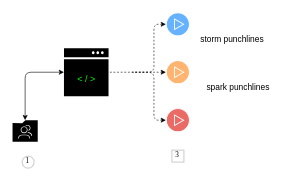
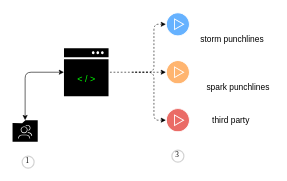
  <mxCell id="0" />
  <mxCell id="1" parent="0" />
  <mxCell id="2" value="" style="group" parent="1" vertex="1" connectable="0"><mxGeometry x="103" y="80" width="88.79" height="80" as="geometry" /></mxCell>
  <mxCell id="3" value="" style="pointerEvents=1;shadow=0;dashed=0;html=1;strokeColor=none;fillColor=#000000;labelPosition=center;verticalLabelPosition=bottom;verticalAlign=top;align=center;outlineConnect=0;shape=mxgraph.veeam2.interface_console;" parent="2" vertex="1"><mxGeometry x="2.791" width="74.419" height="80" as="geometry" /></mxCell>
  <mxCell id="4" value="&lt;font color=&quot;#00ff00&quot; style=&quot;font-size: 15px&quot;&gt;&amp;lt; / &amp;gt;&lt;/font&gt;" style="text;html=1;strokeColor=none;fillColor=none;align=center;verticalAlign=middle;whiteSpace=wrap;rounded=0;" parent="2" vertex="1"><mxGeometry x="18.5" y="40" width="43" height="20" as="geometry" /></mxCell>
  <mxCell id="5" value="1" style="ellipse;whiteSpace=wrap;html=1;aspect=fixed;strokeWidth=2;fontFamily=Tahoma;spacingBottom=4;spacingRight=2;strokeColor=#d3d3d3;fillColor=none;" parent="1" vertex="1"><mxGeometry x="36" y="260" width="20" height="20" as="geometry" /></mxCell>
  <mxCell id="6" value="" style="pointerEvents=1;shadow=0;dashed=0;html=1;strokeColor=none;fillColor=#000000;labelPosition=center;verticalLabelPosition=bottom;verticalAlign=top;align=center;outlineConnect=0;shape=mxgraph.veeam2.shared_folder;aspect=fixed;" parent="1" vertex="1"><mxGeometry x="20" y="200" width="42" height="36.04" as="geometry" /></mxCell>
  <mxCell id="7" value="" style="edgeStyle=orthogonalEdgeStyle;rounded=1;orthogonalLoop=1;jettySize=auto;html=1;startArrow=classic;startFill=1;" parent="1" source="3" target="6" edge="1"><mxGeometry relative="1" as="geometry"><mxPoint x="110" y="130" as="sourcePoint" /><mxPoint x="190.209" y="130" as="targetPoint" /><Array as="points"><mxPoint x="41" y="120" /></Array></mxGeometry></mxCell>
- <mxCell id="8" value="3" style="whiteSpace=wrap;html=1;aspect=fixed;strokeWidth=2;fontFamily=Tahoma;spacingBottom=4;spacingRight=2;strokeColor=#d3d3d3;fillColor=none;rounded=0;" parent="1" vertex="1"><mxGeometry x="285.89" y="250" width="20" height="20" as="geometry" /></mxCell>
+ <mxCell id="8" value="3" style="ellipse;whiteSpace=wrap;html=1;aspect=fixed;strokeWidth=2;fontFamily=Tahoma;spacingBottom=4;spacingRight=2;strokeColor=#d3d3d3;fillColor=none;" parent="1" vertex="1"><mxGeometry x="285.89" y="250" width="20" height="20" as="geometry" /></mxCell>
  <mxCell id="9" value="" style="pointerEvents=1;shadow=0;dashed=0;html=1;strokeColor=#b46504;fillColor=#FFB570;labelPosition=center;verticalLabelPosition=bottom;verticalAlign=top;align=center;outlineConnect=0;shape=mxgraph.veeam2.running_playing;aspect=fixed;" parent="1" vertex="1"><mxGeometry x="275.89" y="100" width="40" height="40" as="geometry" /></mxCell>
  <mxCell id="10" value="" style="pointerEvents=1;shadow=0;dashed=0;html=1;strokeColor=#b46504;fillColor=#66B2FF;labelPosition=center;verticalLabelPosition=bottom;verticalAlign=top;align=center;outlineConnect=0;shape=mxgraph.veeam2.running_playing;aspect=fixed;" parent="1" vertex="1"><mxGeometry x="275.89" y="20" width="40" height="40" as="geometry" /></mxCell>
  <mxCell id="11" value="" style="pointerEvents=1;shadow=0;dashed=0;html=1;strokeColor=#b46504;fillColor=#EA6B66;labelPosition=center;verticalLabelPosition=bottom;verticalAlign=top;align=center;outlineConnect=0;shape=mxgraph.veeam2.running_playing;aspect=fixed;" parent="1" vertex="1"><mxGeometry x="275.89" y="180" width="40" height="40" as="geometry" /></mxCell>
  <mxCell id="12" value="&lt;font style=&quot;font-size: 14px&quot;&gt;spark punchlines&lt;/font&gt;" style="text;html=1;resizable=0;autosize=1;align=center;verticalAlign=middle;points=[];fillColor=none;strokeColor=none;rounded=0;" parent="1" vertex="1"><mxGeometry x="335.89" y="135" width="120" height="20" as="geometry" /></mxCell>
+ <mxCell id="13" value="&lt;font style=&quot;font-size: 14px&quot;&gt;third party&amp;nbsp;&lt;/font&gt;" style="text;html=1;resizable=0;autosize=1;align=center;verticalAlign=middle;points=[];fillColor=none;strokeColor=none;rounded=0;" parent="1" vertex="1"><mxGeometry x="345.89" y="190" width="80" height="20" as="geometry" /></mxCell>
  <mxCell id="14" value="&lt;font style=&quot;font-size: 14px&quot;&gt;storm punchlines&lt;/font&gt;" style="text;html=1;resizable=0;autosize=1;align=center;verticalAlign=middle;points=[];fillColor=none;strokeColor=none;rounded=0;" parent="1" vertex="1"><mxGeometry x="325.89" y="55" width="120" height="20" as="geometry" /></mxCell>
  <mxCell id="15" value="" style="edgeStyle=orthogonalEdgeStyle;rounded=1;orthogonalLoop=1;jettySize=auto;html=1;startArrow=classic;startFill=1;dashed=1;entryX=1;entryY=0.5;entryDx=0;entryDy=0;endArrow=none;endFill=0;" parent="1" source="10" edge="1"><mxGeometry relative="1" as="geometry"><mxPoint x="264.89" y="10" as="sourcePoint" /><mxPoint x="220" y="120" as="targetPoint" /><Array as="points"><mxPoint x="255.89" y="40" /><mxPoint x="255.89" y="120" /></Array></mxGeometry></mxCell>
  <mxCell id="16" value="" style="edgeStyle=orthogonalEdgeStyle;rounded=1;orthogonalLoop=1;jettySize=auto;html=1;startArrow=classic;startFill=1;dashed=1;entryX=1;entryY=0.5;entryDx=0;entryDy=0;endArrow=none;endFill=0;" parent="1" edge="1"><mxGeometry relative="1" as="geometry"><mxPoint x="275.89" y="200" as="sourcePoint" /><mxPoint x="220" y="120" as="targetPoint" /><Array as="points"><mxPoint x="255.89" y="200" /><mxPoint x="255.89" y="120" /></Array></mxGeometry></mxCell>
  <mxCell id="17" value="" style="edgeStyle=orthogonalEdgeStyle;rounded=1;orthogonalLoop=1;jettySize=auto;html=1;startArrow=classic;startFill=1;dashed=1;endArrow=none;endFill=0;" parent="1" source="9" target="3" edge="1"><mxGeometry relative="1" as="geometry"><mxPoint x="295.89" y="60" as="sourcePoint" /><mxPoint x="220" y="120" as="targetPoint" /><Array as="points" /></mxGeometry></mxCell>
